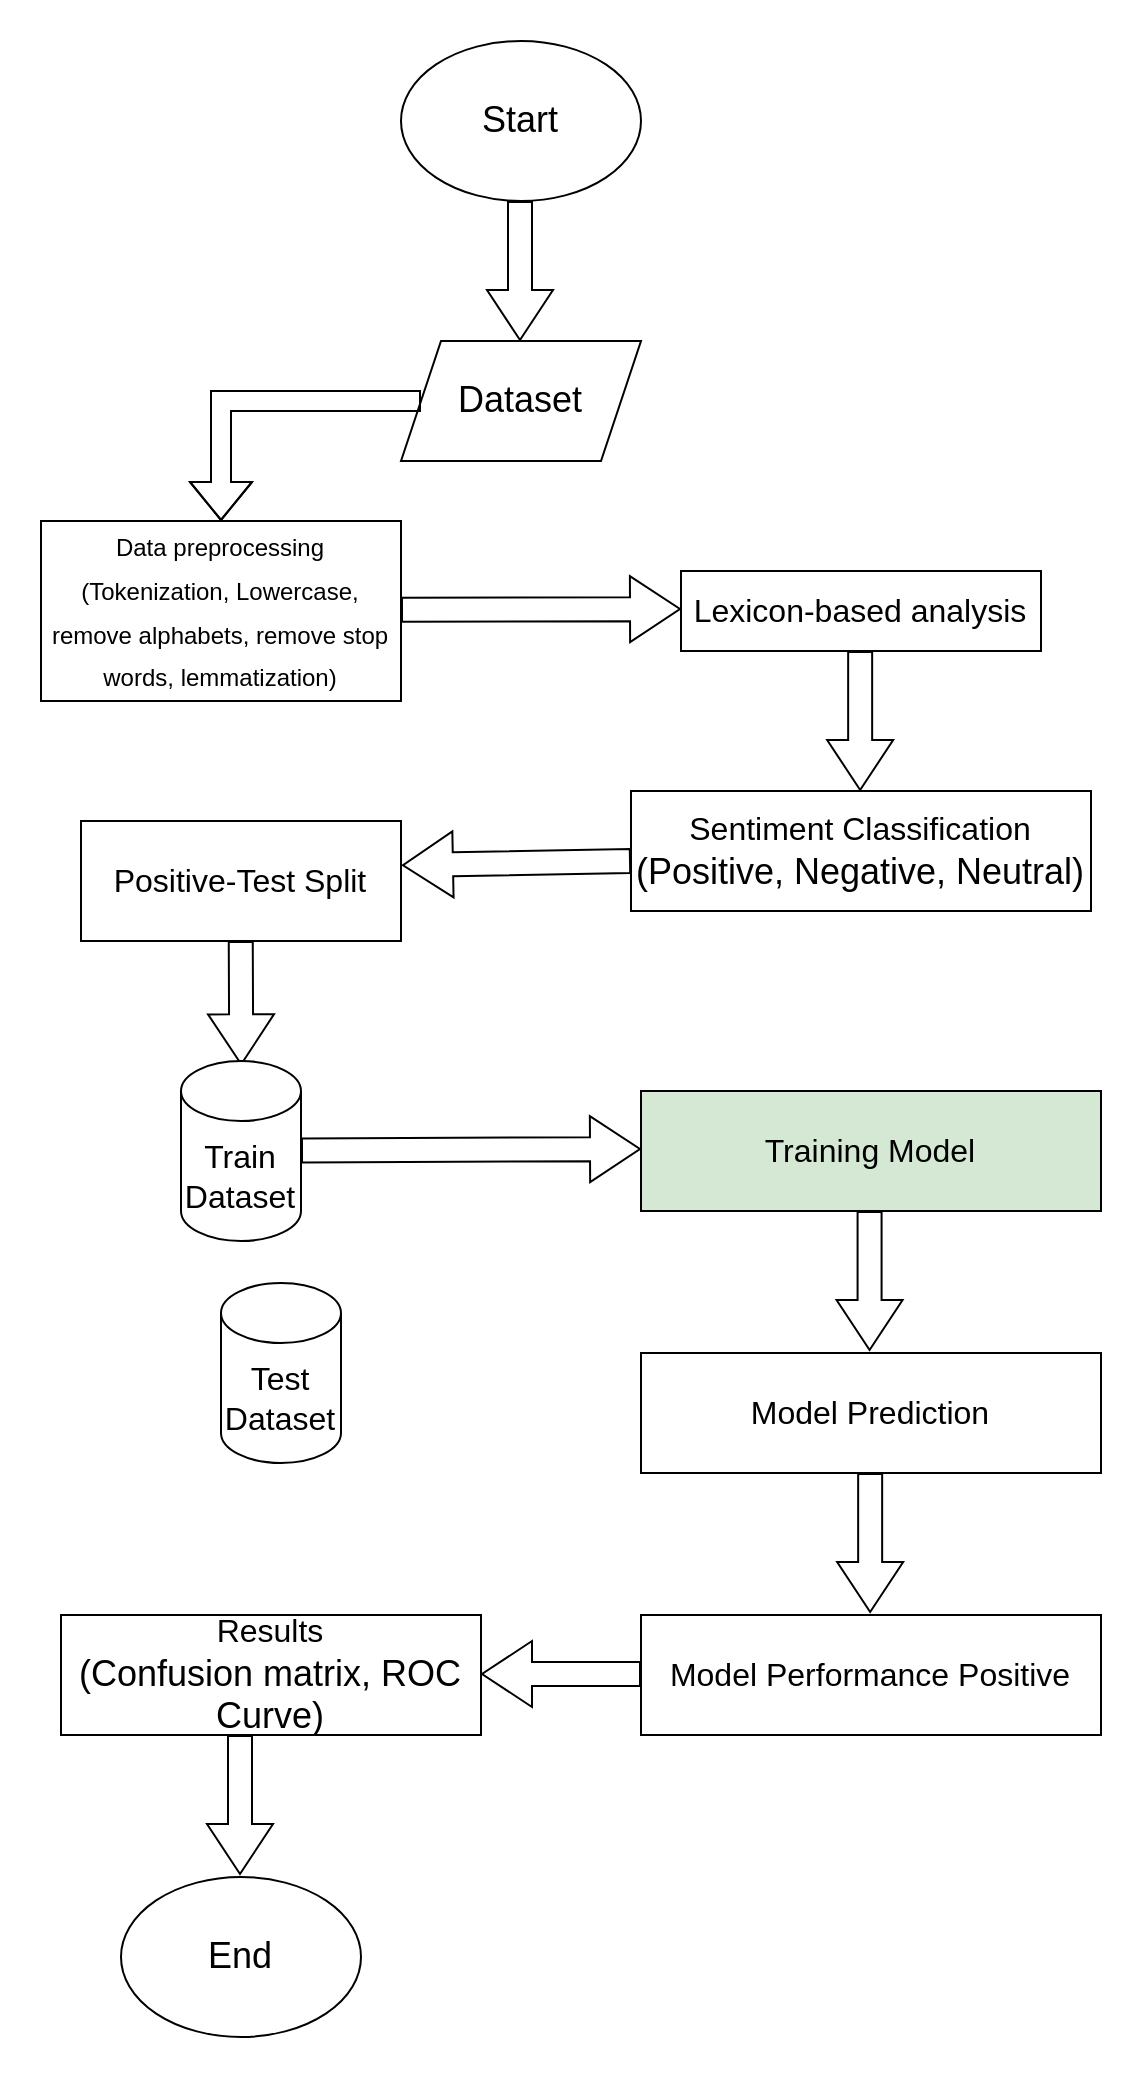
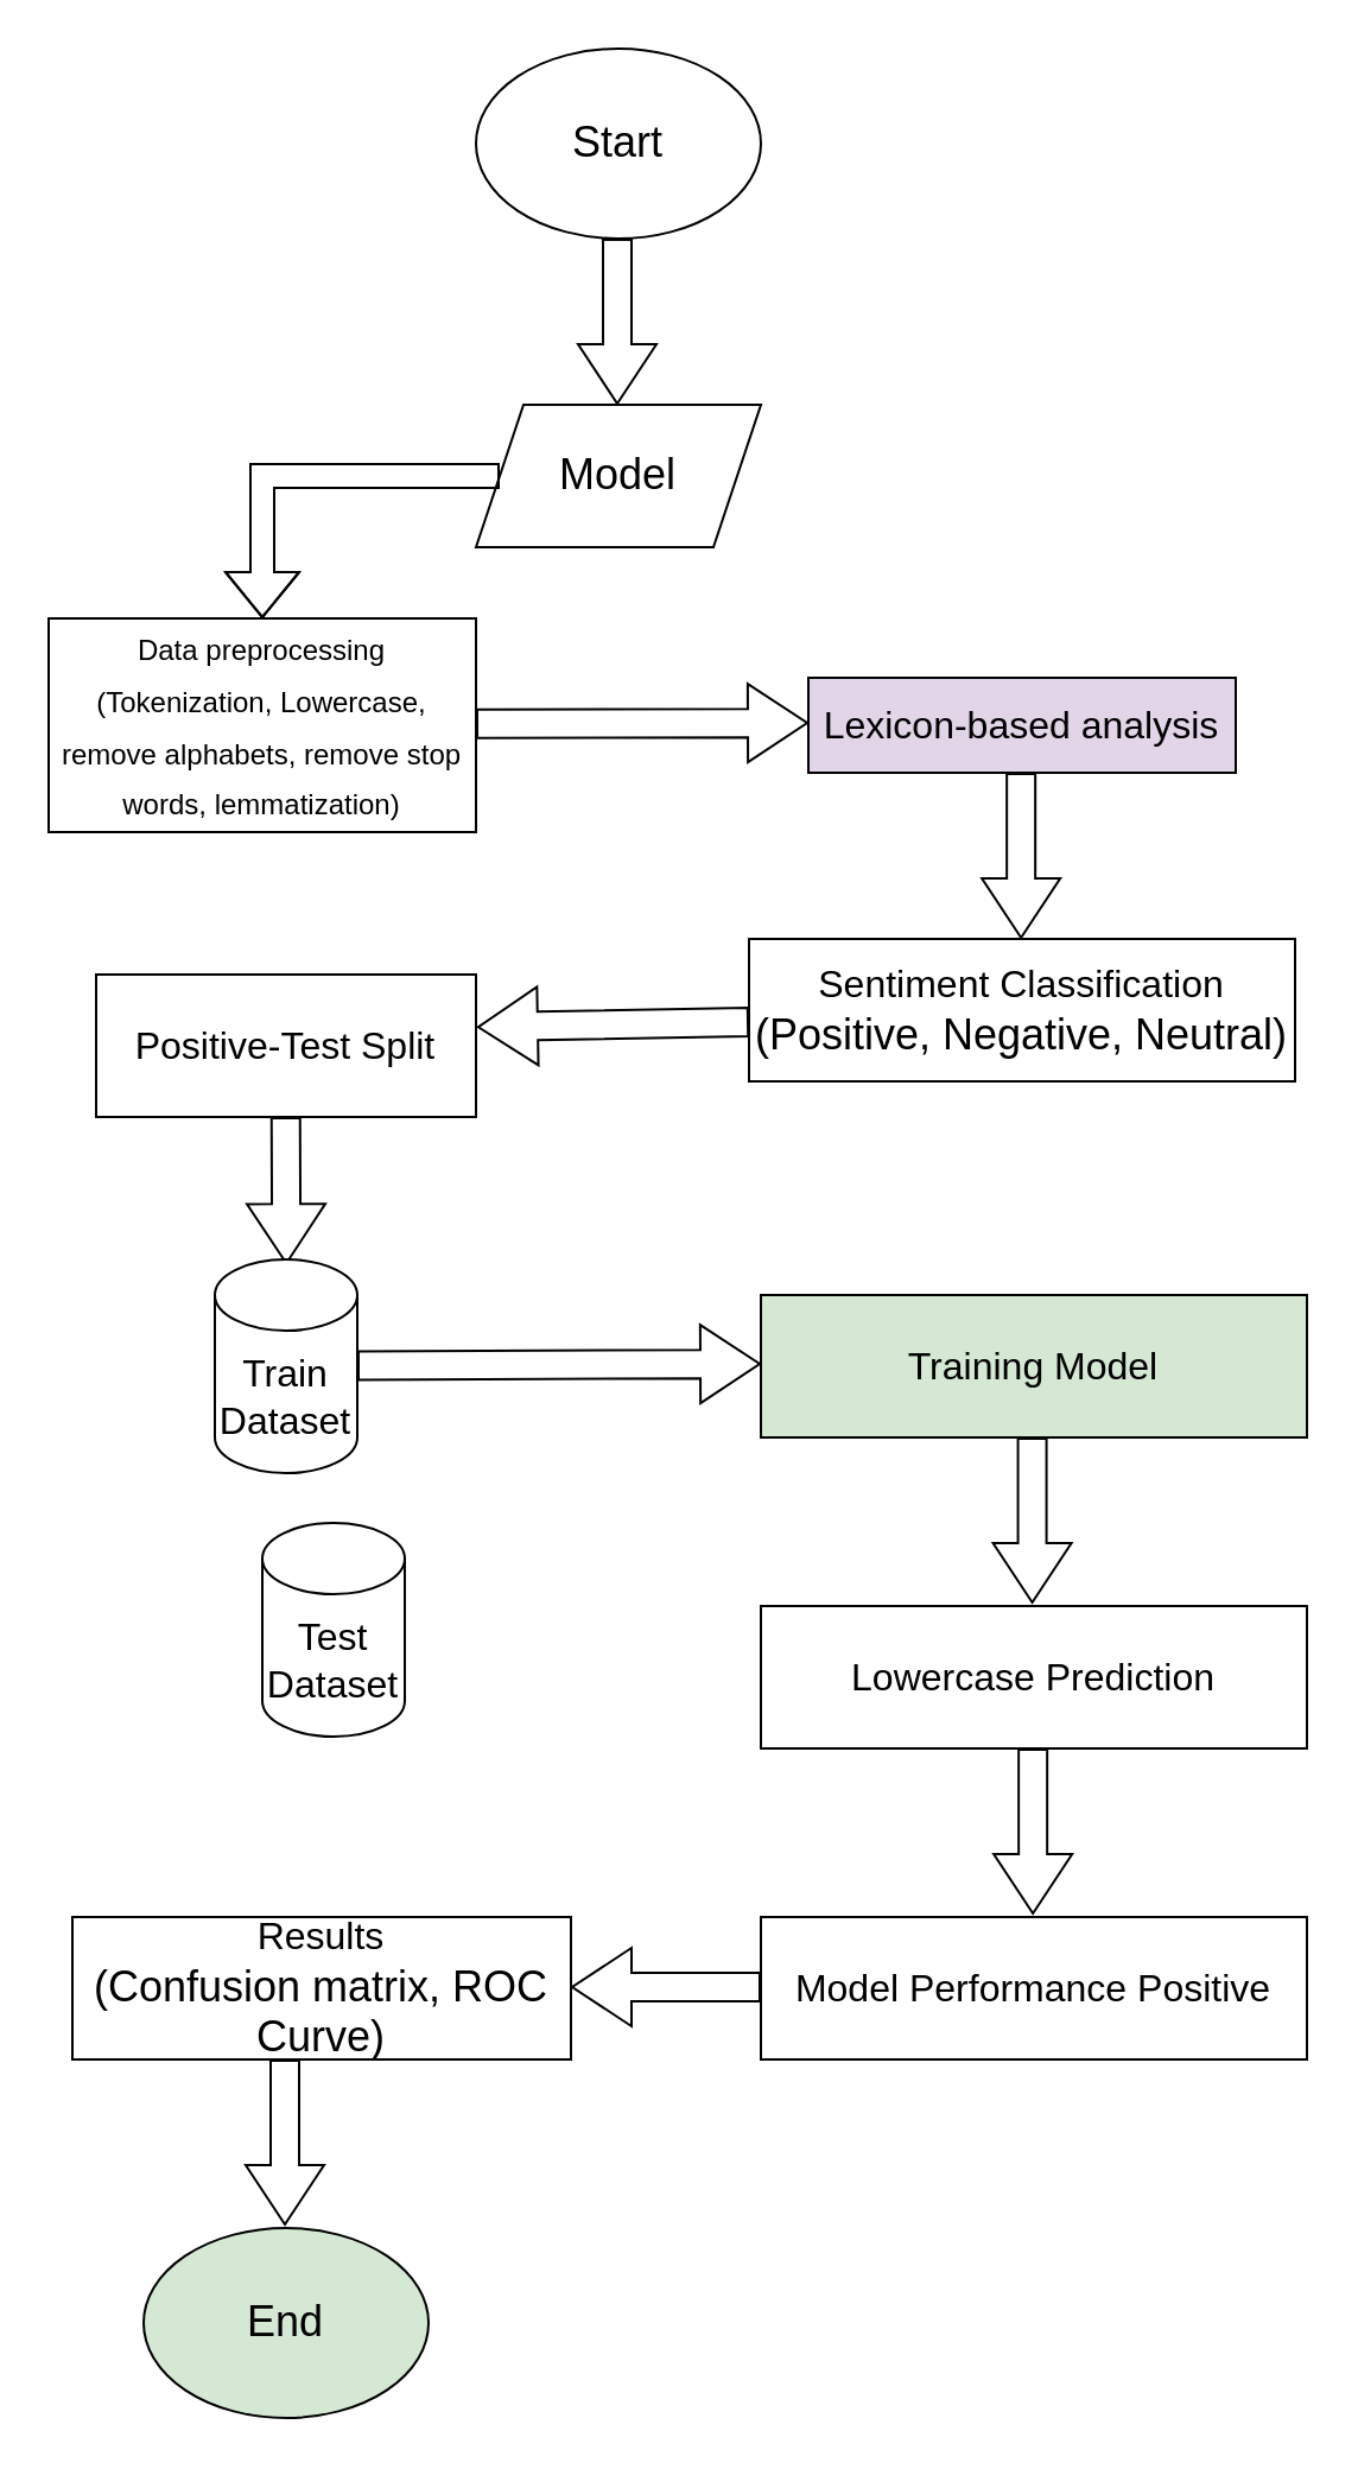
  <mxCell id="0" />
  <mxCell id="1" parent="0" />
  <mxCell id="2" value="&lt;font style=&quot;font-size: 18px&quot;&gt;Start&lt;/font&gt;" style="ellipse;whiteSpace=wrap;html=1;" vertex="1" parent="1"><mxGeometry x="200" y="20" width="120" height="80" as="geometry" /></mxCell>
  <mxCell id="3" value="" style="shape=flexArrow;endArrow=classic;html=1;rounded=0;fontSize=18;width=12;endSize=8;" edge="1" parent="1"><mxGeometry width="50" height="50" relative="1" as="geometry"><mxPoint x="259.5" y="100" as="sourcePoint" /><mxPoint x="259.5" y="170" as="targetPoint" /></mxGeometry></mxCell>
- <mxCell id="4" value="Dataset" style="shape=parallelogram;perimeter=parallelogramPerimeter;whiteSpace=wrap;html=1;fixedSize=1;fontSize=18;" vertex="1" parent="1"><mxGeometry x="200" y="170" width="120" height="60" as="geometry" /></mxCell>
+ <mxCell id="4" value="Model" style="shape=parallelogram;perimeter=parallelogramPerimeter;whiteSpace=wrap;html=1;fixedSize=1;fontSize=18;" vertex="1" parent="1"><mxGeometry x="200" y="170" width="120" height="60" as="geometry" /></mxCell>
  <mxCell id="5" value="" style="edgeStyle=segmentEdgeStyle;endArrow=classic;html=1;fontSize=18;rounded=0;shape=flexArrow;" edge="1" parent="1"><mxGeometry width="50" height="50" relative="1" as="geometry"><mxPoint x="210" y="200" as="sourcePoint" /><mxPoint x="110" y="260" as="targetPoint" /></mxGeometry></mxCell>
  <mxCell id="6" value="&lt;font style=&quot;font-size: 12px&quot;&gt;Data preprocessing&lt;br&gt;(Tokenization, Lowercase, remove alphabets, remove stop words, lemmatization)&lt;br&gt;&lt;/font&gt;" style="rounded=0;whiteSpace=wrap;html=1;fontSize=18;" vertex="1" parent="1"><mxGeometry x="20" y="260" width="180" height="90" as="geometry" /></mxCell>
  <mxCell id="7" value="" style="shape=flexArrow;endArrow=classic;html=1;rounded=0;fontSize=18;width=12;endSize=8;" edge="1" parent="1"><mxGeometry width="50" height="50" relative="1" as="geometry"><mxPoint x="200" y="304.41" as="sourcePoint" /><mxPoint x="340" y="304" as="targetPoint" /></mxGeometry></mxCell>
- <mxCell id="8" value="&lt;font&gt;&lt;font style=&quot;font-size: 16px&quot;&gt;Lexicon-based analysis&lt;/font&gt;&lt;br&gt;&lt;/font&gt;" style="rounded=0;whiteSpace=wrap;html=1;fontSize=18;" vertex="1" parent="1"><mxGeometry x="340" y="285" width="180" height="40" as="geometry" /></mxCell>
+ <mxCell id="8" value="&lt;font&gt;&lt;font style=&quot;font-size: 16px&quot;&gt;Lexicon-based analysis&lt;/font&gt;&lt;br&gt;&lt;/font&gt;" style="rounded=0;whiteSpace=wrap;html=1;fontSize=18;fillColor=#e1d5e7;" vertex="1" parent="1"><mxGeometry x="340" y="285" width="180" height="40" as="geometry" /></mxCell>
  <mxCell id="9" value="&lt;font&gt;&lt;font style=&quot;font-size: 16px&quot;&gt;Sentiment Classification&lt;br&gt;&lt;/font&gt;(Positive, Negative, Neutral)&lt;br&gt;&lt;/font&gt;" style="rounded=0;whiteSpace=wrap;html=1;fontSize=18;" vertex="1" parent="1"><mxGeometry x="315" y="395" width="230" height="60" as="geometry" /></mxCell>
  <mxCell id="10" value="" style="shape=flexArrow;endArrow=classic;html=1;rounded=0;fontSize=18;width=12;endSize=8;" edge="1" parent="1"><mxGeometry width="50" height="50" relative="1" as="geometry"><mxPoint x="429.58" y="325" as="sourcePoint" /><mxPoint x="429.58" y="395" as="targetPoint" /></mxGeometry></mxCell>
  <mxCell id="11" value="" style="shape=flexArrow;endArrow=classic;html=1;rounded=0;fontSize=18;width=12;endSize=8;entryX=1.003;entryY=0.369;entryDx=0;entryDy=0;entryPerimeter=0;" edge="1" parent="1" target="12"><mxGeometry width="50" height="50" relative="1" as="geometry"><mxPoint x="315" y="430" as="sourcePoint" /><mxPoint x="210" y="430" as="targetPoint" /></mxGeometry></mxCell>
  <mxCell id="12" value="Positive-Test Split" style="rounded=0;whiteSpace=wrap;html=1;fontSize=16;" vertex="1" parent="1"><mxGeometry x="40" y="410" width="160" height="60" as="geometry" /></mxCell>
  <mxCell id="13" value="" style="shape=flexArrow;endArrow=classic;html=1;rounded=0;fontSize=18;width=12;endSize=8;entryX=1.003;entryY=0.369;entryDx=0;entryDy=0;entryPerimeter=0;" edge="1" parent="1"><mxGeometry width="50" height="50" relative="1" as="geometry"><mxPoint x="119.88" y="470" as="sourcePoint" /><mxPoint x="120.12" y="532.14" as="targetPoint" /></mxGeometry></mxCell>
  <mxCell id="14" value="Train Dataset" style="shape=cylinder3;whiteSpace=wrap;html=1;boundedLbl=1;backgroundOutline=1;size=15;fontSize=16;" vertex="1" parent="1"><mxGeometry x="90" y="530" width="60" height="90" as="geometry" /></mxCell>
  <mxCell id="15" value="" style="shape=flexArrow;endArrow=classic;html=1;rounded=0;fontSize=18;width=12;endSize=8;" edge="1" parent="1"><mxGeometry width="50" height="50" relative="1" as="geometry"><mxPoint x="150" y="574.7" as="sourcePoint" /><mxPoint x="320" y="574" as="targetPoint" /></mxGeometry></mxCell>
  <mxCell id="16" value="&lt;font&gt;&lt;span style=&quot;font-size: 16px&quot;&gt;Training Model&lt;/span&gt;&lt;br&gt;&lt;/font&gt;" style="rounded=0;whiteSpace=wrap;html=1;fontSize=18;fillColor=#d5e8d4;" vertex="1" parent="1"><mxGeometry x="320" y="545" width="230" height="60" as="geometry" /></mxCell>
  <mxCell id="17" value="" style="shape=flexArrow;endArrow=classic;html=1;rounded=0;fontSize=18;width=12;endSize=8;" edge="1" parent="1"><mxGeometry width="50" height="50" relative="1" as="geometry"><mxPoint x="434.29" y="605" as="sourcePoint" /><mxPoint x="434.29" y="675" as="targetPoint" /></mxGeometry></mxCell>
- <mxCell id="18" value="&lt;font&gt;&lt;span style=&quot;font-size: 16px&quot;&gt;Model Prediction&lt;/span&gt;&lt;br&gt;&lt;/font&gt;" style="rounded=0;whiteSpace=wrap;html=1;fontSize=18;" vertex="1" parent="1"><mxGeometry x="320" y="676" width="230" height="60" as="geometry" /></mxCell>
+ <mxCell id="18" value="&lt;font&gt;&lt;span style=&quot;font-size: 16px&quot;&gt;Lowercase Prediction&lt;/span&gt;&lt;br&gt;&lt;/font&gt;" style="rounded=0;whiteSpace=wrap;html=1;fontSize=18;" vertex="1" parent="1"><mxGeometry x="320" y="676" width="230" height="60" as="geometry" /></mxCell>
  <mxCell id="19" value="Test Dataset" style="shape=cylinder3;whiteSpace=wrap;html=1;boundedLbl=1;backgroundOutline=1;size=15;fontSize=16;" vertex="1" parent="1"><mxGeometry x="110" y="641" width="60" height="90" as="geometry" /></mxCell>
  <mxCell id="20" value="" style="shape=flexArrow;endArrow=classic;html=1;rounded=0;fontSize=18;width=12;endSize=8;" edge="1" parent="1"><mxGeometry width="50" height="50" relative="1" as="geometry"><mxPoint x="434.58" y="736" as="sourcePoint" /><mxPoint x="434.58" y="806" as="targetPoint" /></mxGeometry></mxCell>
  <mxCell id="21" value="&lt;font&gt;&lt;span style=&quot;font-size: 16px&quot;&gt;Model Performance Positive&lt;/span&gt;&lt;br&gt;&lt;/font&gt;" style="rounded=0;whiteSpace=wrap;html=1;fontSize=18;" vertex="1" parent="1"><mxGeometry x="320" y="807" width="230" height="60" as="geometry" /></mxCell>
  <mxCell id="22" value="" style="shape=flexArrow;endArrow=classic;html=1;rounded=0;fontSize=18;width=12;endSize=8;" edge="1" parent="1"><mxGeometry width="50" height="50" relative="1" as="geometry"><mxPoint x="320" y="836.5" as="sourcePoint" /><mxPoint x="240" y="836.5" as="targetPoint" /></mxGeometry></mxCell>
  <mxCell id="23" value="&lt;font&gt;&lt;span style=&quot;font-size: 16px&quot;&gt;Results&lt;br&gt;&lt;/span&gt;(Confusion matrix, ROC Curve)&lt;br&gt;&lt;/font&gt;" style="rounded=0;whiteSpace=wrap;html=1;fontSize=18;" vertex="1" parent="1"><mxGeometry x="30" y="807" width="210" height="60" as="geometry" /></mxCell>
  <mxCell id="24" value="" style="shape=flexArrow;endArrow=classic;html=1;rounded=0;fontSize=18;width=12;endSize=8;" edge="1" parent="1"><mxGeometry width="50" height="50" relative="1" as="geometry"><mxPoint x="119.5" y="867" as="sourcePoint" /><mxPoint x="119.5" y="937" as="targetPoint" /></mxGeometry></mxCell>
- <mxCell id="25" value="&lt;font style=&quot;font-size: 18px&quot;&gt;End&lt;/font&gt;" style="ellipse;whiteSpace=wrap;html=1;" vertex="1" parent="1"><mxGeometry x="60" y="938" width="120" height="80" as="geometry" /></mxCell>
+ <mxCell id="25" value="&lt;font style=&quot;font-size: 18px&quot;&gt;End&lt;/font&gt;" style="ellipse;whiteSpace=wrap;html=1;fillColor=#d5e8d4;" vertex="1" parent="1"><mxGeometry x="60" y="938" width="120" height="80" as="geometry" /></mxCell>
